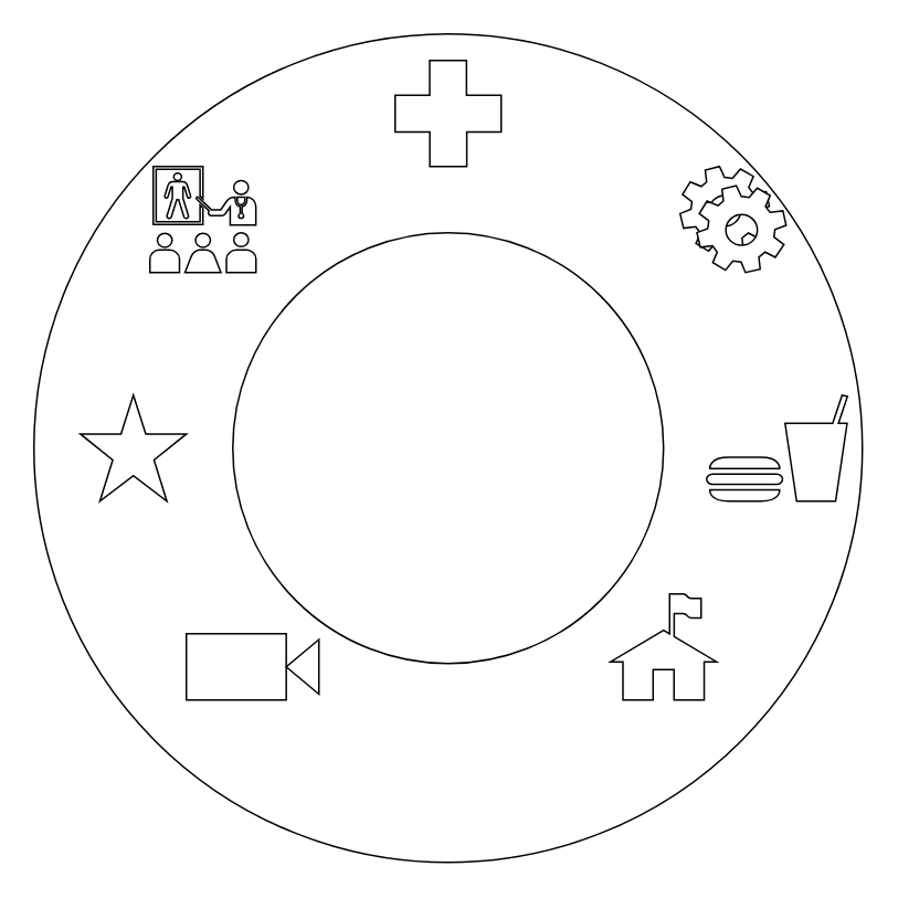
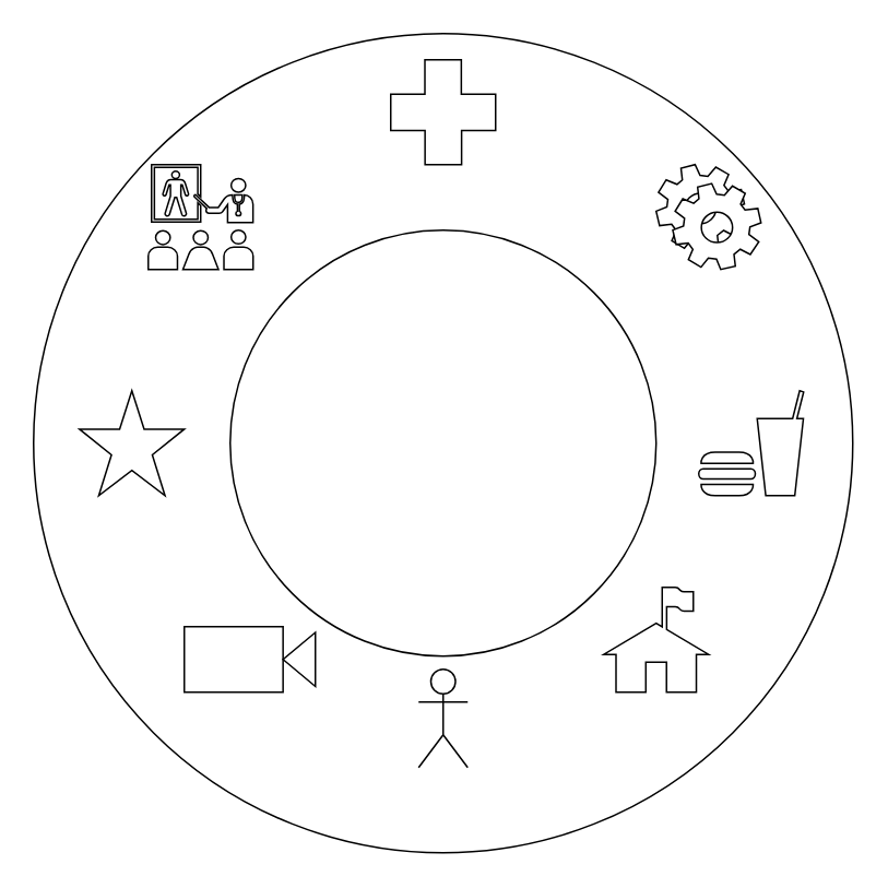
  <mxCell id="0" />
  <mxCell id="1" parent="0" />
  <mxCell id="2" value="" style="ellipse;whiteSpace=wrap;html=1;rounded=0;shadow=0;comic=0;strokeWidth=1;fontFamily=Verdana;fontSize=14;strokeColor=#000000;fillColor=none;fontColor=#000000;labelBackgroundColor=none;labelBorderColor=none;" parent="1" vertex="1"><mxGeometry x="20" y="20" width="500" height="500" as="geometry" /></mxCell>
  <mxCell id="3" value="AR/VR" style="ellipse;whiteSpace=wrap;html=1;rounded=0;shadow=0;comic=0;strokeWidth=1;fontFamily=Verdana;fontSize=22;strokeColor=#000000;fillColor=none;fontColor=#FFFFFF;fontStyle=1;labelBackgroundColor=none;" parent="1" vertex="1"><mxGeometry x="140" y="140" width="260" height="260" as="geometry" /></mxCell>
  <mxCell id="4" value="&lt;font style=&quot;font-size: 14px&quot;&gt;&lt;b&gt;Healthcare&lt;/b&gt;&lt;/font&gt;" style="shape=mxgraph.signs.healthcare.first_aid;html=1;pointerEvents=1;fillColor=#FFFFFF;strokeColor=#000000;verticalLabelPosition=bottom;verticalAlign=top;align=center;fontColor=#FFFFFF;" parent="1" vertex="1"><mxGeometry x="238" y="36" width="64" height="64" as="geometry" /></mxCell>
- <mxCell id="5" value="&lt;font face=&quot;Verdana&quot; style=&quot;font-size: 14px&quot;&gt;&lt;b&gt;Food Sector&lt;/b&gt;&lt;/font&gt;" style="shape=mxgraph.signs.food.fast_food;html=1;pointerEvents=1;fillColor=#FFFFFF;strokeColor=#000000;verticalLabelPosition=bottom;verticalAlign=top;align=center;fontColor=#FFFFFF;" parent="1" vertex="1"><mxGeometry x="426" y="238" width="85" height="64" as="geometry" /></mxCell>
+ <mxCell id="5" value="&lt;font face=&quot;Verdana&quot; style=&quot;font-size: 14px&quot;&gt;&lt;b&gt;Food Sector&lt;/b&gt;&lt;/font&gt;" style="shape=mxgraph.signs.food.fast_food;html=1;pointerEvents=1;fillColor=#FFFFFF;strokeColor=#000000;verticalLabelPosition=bottom;verticalAlign=top;align=center;fontColor=#FFFFFF;" parent="1" vertex="1"><mxGeometry x="426" y="238" width="64" height="64" as="geometry" /></mxCell>
  <mxCell id="6" value="&lt;font face=&quot;Verdana&quot;&gt;&lt;span style=&quot;font-size: 14px&quot;&gt;&lt;b&gt;Entertainment&lt;/b&gt;&lt;/span&gt;&lt;/font&gt;" style="shape=mxgraph.signs.tech.video_camera;html=1;pointerEvents=1;fillColor=#FFFFFF;strokeColor=#000000;verticalLabelPosition=bottom;verticalAlign=top;align=center;fontColor=#FFFFFF;" parent="1" vertex="1"><mxGeometry x="112" y="382" width="80" height="40" as="geometry" /></mxCell>
  <mxCell id="7" value="&lt;font style=&quot;font-size: 14px&quot; face=&quot;Verdana&quot;&gt;&lt;b&gt;Education&lt;/b&gt;&lt;/font&gt;" style="shape=mxgraph.signs.healthcare.health_education;html=1;pointerEvents=1;fillColor=#FFFFFF;strokeColor=#000000;verticalLabelPosition=bottom;verticalAlign=top;align=center;fontColor=#FFFFFF;" parent="1" vertex="1"><mxGeometry x="90" y="100" width="64" height="64" as="geometry" /></mxCell>
- <mxCell id="8" value="&lt;font face=&quot;Verdana&quot; style=&quot;font-size: 14px&quot;&gt;&lt;b&gt;Engineering&lt;/b&gt;&lt;/font&gt;" style="shape=mxgraph.bpmn.service_task;html=1;outlineConnect=0;fillColor=#FFFFFF;fontColor=#FFFFFF;labelPosition=center;verticalLabelPosition=bottom;align=center;verticalAlign=top;strokeColor=#000000;" parent="1" vertex="1"><mxGeometry x="410" y="100" width="64" height="64" as="geometry" /></mxCell>
+ <mxCell id="8" value="&lt;font face=&quot;Verdana&quot; style=&quot;font-size: 14px&quot;&gt;&lt;b&gt;Engineering&lt;/b&gt;&lt;/font&gt;" style="shape=mxgraph.bpmn.service_task;html=1;outlineConnect=0;fillColor=#FFFFFF;fontColor=#FFFFFF;labelPosition=center;verticalLabelPosition=bottom;align=center;verticalAlign=top;strokeColor=#000000;" parent="1" vertex="1"><mxGeometry x="400" y="100" width="64" height="64" as="geometry" /></mxCell>
  <mxCell id="9" value="&lt;font face=&quot;Verdana&quot; style=&quot;font-size: 14px&quot;&gt;&lt;b&gt;Military&lt;/b&gt;&lt;/font&gt;" style="verticalLabelPosition=bottom;verticalAlign=top;html=1;shape=mxgraph.basic.star;strokeColor=#000000;fillColor=#FFFFFF;fontColor=#FFFFFF;" parent="1" vertex="1"><mxGeometry x="48" y="238" width="64" height="64" as="geometry" /></mxCell>
  <mxCell id="10" value="&lt;font face=&quot;Verdana&quot; style=&quot;font-size: 14px&quot;&gt;&lt;b&gt;Real Social&lt;/b&gt;&lt;/font&gt;" style="shape=mxgraph.signs.sports.ranger_station_1;html=1;pointerEvents=1;fillColor=#FFFFFF;strokeColor=#000000;verticalLabelPosition=bottom;verticalAlign=top;align=center;fontColor=#FFFFFF;" parent="1" vertex="1"><mxGeometry x="368" y="358" width="64" height="64" as="geometry" /></mxCell>
+ <mxCell id="11" value="&lt;font face=&quot;Verdana&quot; style=&quot;font-size: 14px&quot; color=&quot;#ffffff&quot;&gt;&lt;b&gt;Social Science &lt;br&gt;and Psychology&lt;/b&gt;&lt;/font&gt;" style="shape=umlActor;verticalLabelPosition=bottom;labelBackgroundColor=none;verticalAlign=top;html=1;outlineConnect=0;" vertex="1" parent="1"><mxGeometry x="255" y="408" width="30" height="60" as="geometry" /></mxCell>
